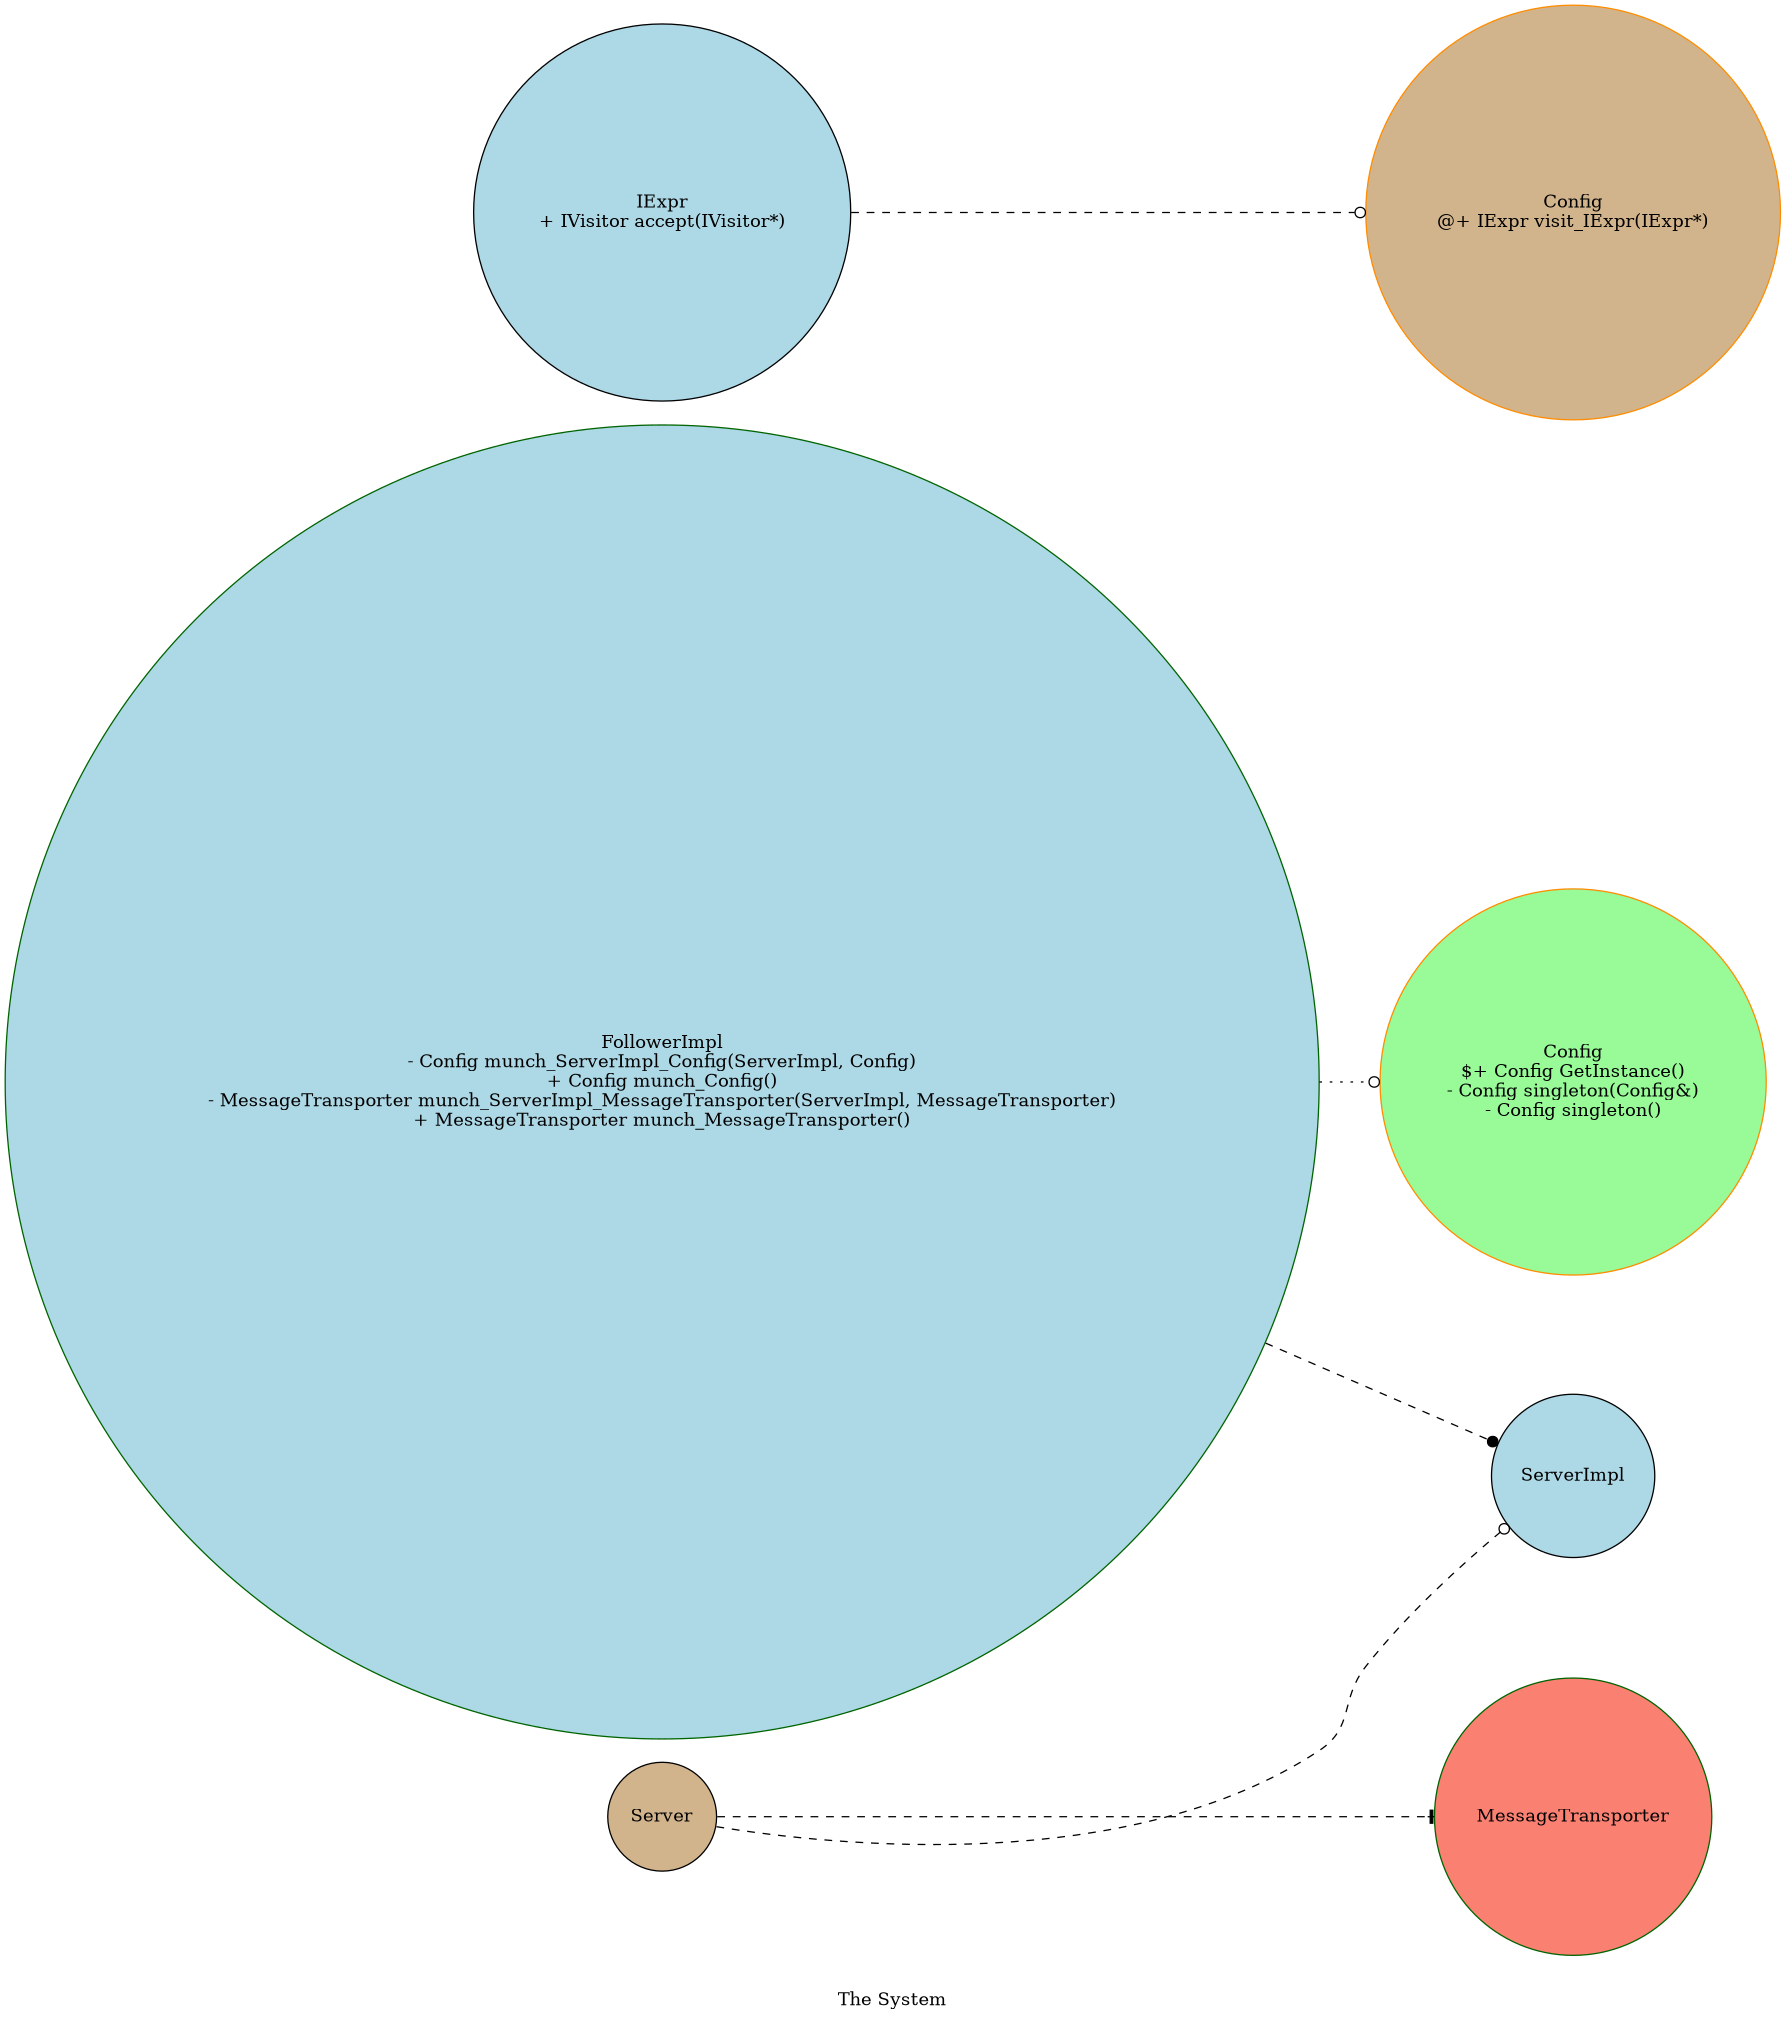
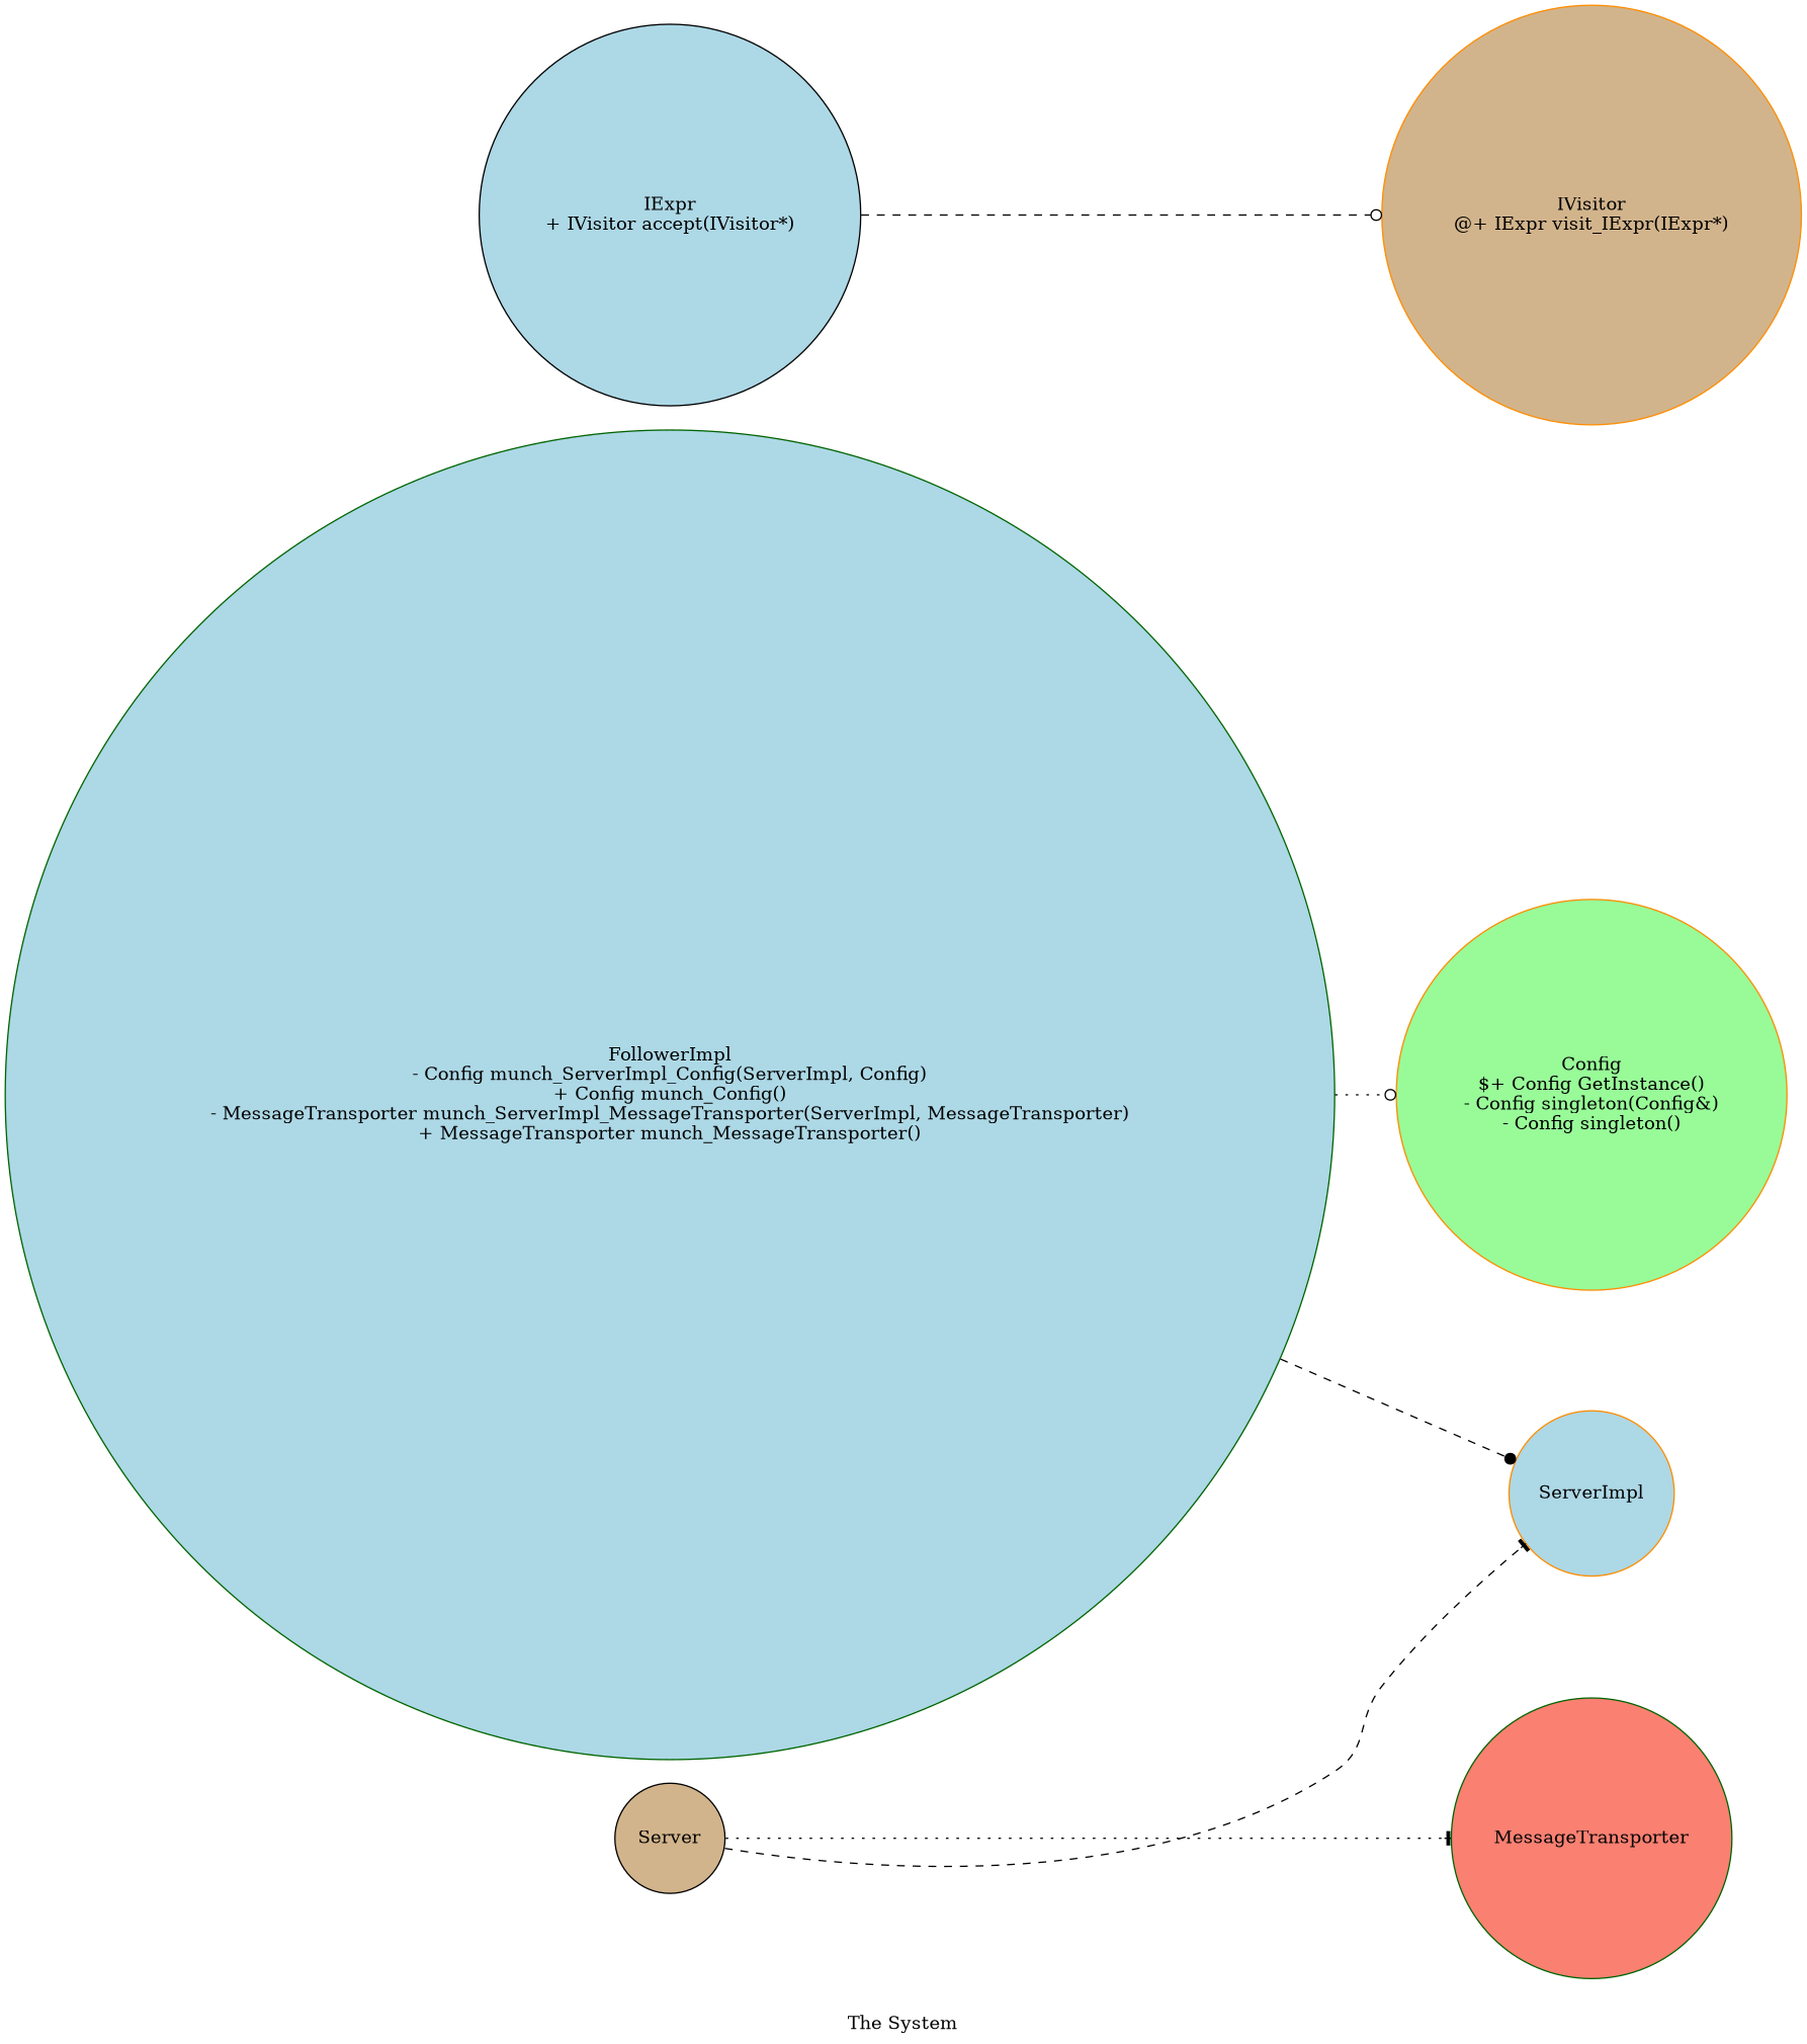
  digraph {
    fillcolor=yellow
    label="The System"
    rankdir=LR
    style=filled
    node [color=darkorange fillcolor=lightblue shape=circle style=filled]
    edge [arrowhead=odot style=dashed]
    n1 [fillcolor=palegreen label="Config\n$+ Config GetInstance()\n- Config singleton(Config&)\n- Config singleton()"]
    n2 [color=darkgreen label="FollowerImpl\n- Config munch_ServerImpl_Config(ServerImpl, Config)\n+ Config munch_Config()\n- MessageTransporter munch_ServerImpl_MessageTransporter(ServerImpl, MessageTransporter)\n+ MessageTransporter munch_MessageTransporter()"]
-   n3 [color=black label=ServerImpl]
+   n3 [label=ServerImpl]
    n4 [color=black label="IExpr\n+ IVisitor accept(IVisitor*)"]
-   n5 [fillcolor=tan label="Config\n@+ IExpr visit_IExpr(IExpr*)"]
+   n5 [fillcolor=tan label="IVisitor\n@+ IExpr visit_IExpr(IExpr*)"]
    n6 [color=darkgreen fillcolor=salmon label=MessageTransporter]
    n7 [color=black fillcolor=tan label=Server]
    n2 -> n1 [style=dotted]
    n2 -> n3 [arrowhead=dot]
    n4 -> n5
-   n7 -> n3
-   n7 -> n6 [arrowhead=tee]
+   n7 -> n3 [arrowhead=tee]
+   n7 -> n6 [arrowhead=tee style=dotted]
  }
